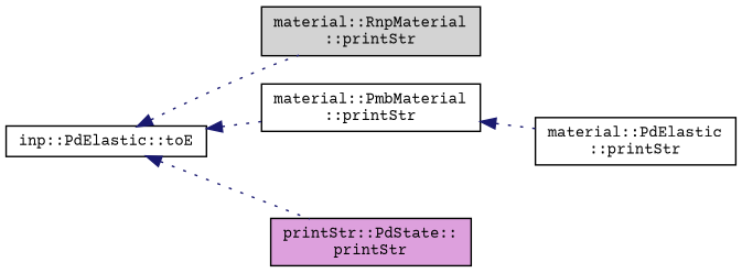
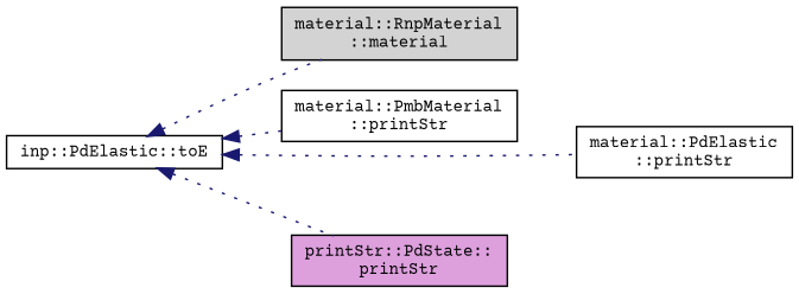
  digraph {
    fontname="Courier Prime"
    rankdir=LR
    node [color=black fillcolor=white fontname="Courier Prime" fontsize=10 shape=record style=filled]
    edge [color=midnightblue dir=back fontname="Courier Prime" fontsize=10 labelfontname=Helvetica labelfontsize=10 style=dotted]
    n1 [fontcolor=black height=0.2 label="inp::PdElastic::toE" width=0.4]
-   n2 [fillcolor=lightgrey height=0.2 label="material::RnpMaterial\l::printStr" width=0.4]
+   n2 [fillcolor=lightgrey height=0.2 label="material::RnpMaterial\l::material" width=0.4]
    n3 [height=0.2 label="material::PmbMaterial\l::printStr" width=0.4]
    n4 [height=0.2 label="material::PdElastic\l::printStr" width=0.4]
    n5 [fillcolor=plum height=0.2 label="printStr::PdState::\lprintStr" width=0.4]
    n1 -> n2
    n1 -> n3
-   n3 -> n4
+   n1 -> n4
    n1 -> n5
  }
